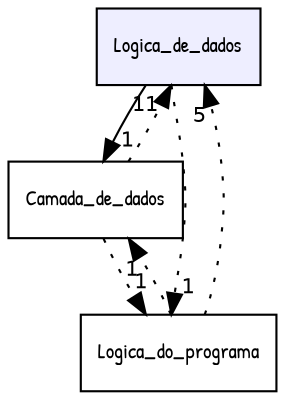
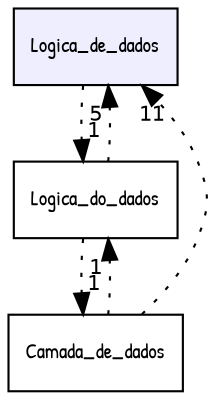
  digraph {
    compound=true
    fontname="Patrick Hand"
    node [fontname="Patrick Hand" fontsize=10 shape=box]
    edge [fontname="Patrick Hand" headlabel=1 labeldistance=1.5 labelfontname=Helvetica labelfontsize=10 style=dotted]
    n1 [fillcolor="#eeeeff" label=Logica_de_dados pencolor=black style=filled]
    n2 [label=Camada_de_dados]
-   n3 [label=Logica_do_programa]
-   n1 -> n2 [style=solid]
+   n3 [label=Logica_do_dados]
    n1 -> n3
    n2 -> n1 [headlabel=11]
    n2 -> n3
    n3 -> n1 [headlabel=5]
    n3 -> n2
  }
